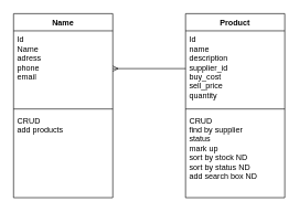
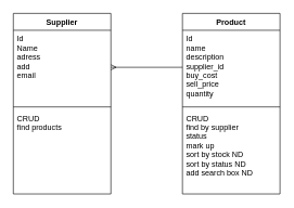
  <mxCell id="0" />
  <mxCell id="1" parent="0" />
  <mxCell id="2" value="Product" style="swimlane;fontStyle=1;align=center;verticalAlign=top;childLayout=stackLayout;horizontal=1;startSize=26;horizontalStack=0;resizeParent=1;resizeParentMax=0;resizeLast=0;collapsible=1;marginBottom=0;" parent="1" vertex="1"><mxGeometry x="280" y="20" width="150" height="278" as="geometry" /></mxCell>
  <mxCell id="3" value="Id&#10;name&#10;description&#10;supplier_id&#10;buy_cost&#10;sell_price&#10;quantity" style="text;strokeColor=none;fillColor=none;align=left;verticalAlign=top;spacingLeft=4;spacingRight=4;overflow=hidden;rotatable=0;points=[[0,0.5],[1,0.5]];portConstraint=eastwest;" parent="2" vertex="1"><mxGeometry y="26" width="150" height="114" as="geometry" /></mxCell>
  <mxCell id="4" value="" style="line;strokeWidth=1;fillColor=none;align=left;verticalAlign=middle;spacingTop=-1;spacingLeft=3;spacingRight=3;rotatable=0;labelPosition=right;points=[];portConstraint=eastwest;" parent="2" vertex="1"><mxGeometry y="140" width="150" height="8" as="geometry" /></mxCell>
  <mxCell id="5" value="CRUD&#10;find by supplier&#10;status&#10;mark up&#10;sort by stock ND&#10;sort by status ND&#10;add search box ND" style="text;strokeColor=none;fillColor=none;align=left;verticalAlign=top;spacingLeft=4;spacingRight=4;overflow=hidden;rotatable=0;points=[[0,0.5],[1,0.5]];portConstraint=eastwest;fontColor=#000000;" parent="2" vertex="1"><mxGeometry y="148" width="150" height="130" as="geometry" /></mxCell>
- <mxCell id="6" value="Name" style="swimlane;fontStyle=1;align=center;verticalAlign=top;childLayout=stackLayout;horizontal=1;startSize=26;horizontalStack=0;resizeParent=1;resizeParentMax=0;resizeLast=0;collapsible=1;marginBottom=0;" parent="1" vertex="1"><mxGeometry x="20" y="20" width="150" height="278" as="geometry" /></mxCell>
- <mxCell id="7" value="Id&#10;Name&#10;adress&#10;phone&#10;email" style="text;strokeColor=none;fillColor=none;align=left;verticalAlign=top;spacingLeft=4;spacingRight=4;overflow=hidden;rotatable=0;points=[[0,0.5],[1,0.5]];portConstraint=eastwest;" parent="6" vertex="1"><mxGeometry y="26" width="150" height="114" as="geometry" /></mxCell>
+ <mxCell id="6" value="Supplier" style="swimlane;fontStyle=1;align=center;verticalAlign=top;childLayout=stackLayout;horizontal=1;startSize=26;horizontalStack=0;resizeParent=1;resizeParentMax=0;resizeLast=0;collapsible=1;marginBottom=0;" parent="1" vertex="1"><mxGeometry x="20" y="20" width="150" height="278" as="geometry" /></mxCell>
+ <mxCell id="7" value="Id&#10;Name&#10;adress&#10;add&#10;email" style="text;strokeColor=none;fillColor=none;align=left;verticalAlign=top;spacingLeft=4;spacingRight=4;overflow=hidden;rotatable=0;points=[[0,0.5],[1,0.5]];portConstraint=eastwest;" parent="6" vertex="1"><mxGeometry y="26" width="150" height="114" as="geometry" /></mxCell>
  <mxCell id="8" value="" style="line;strokeWidth=1;fillColor=none;align=left;verticalAlign=middle;spacingTop=-1;spacingLeft=3;spacingRight=3;rotatable=0;labelPosition=right;points=[];portConstraint=eastwest;" parent="6" vertex="1"><mxGeometry y="140" width="150" height="8" as="geometry" /></mxCell>
- <mxCell id="9" value="CRUD&#10;add products" style="text;strokeColor=none;fillColor=none;align=left;verticalAlign=top;spacingLeft=4;spacingRight=4;overflow=hidden;rotatable=0;points=[[0,0.5],[1,0.5]];portConstraint=eastwest;fontColor=#000000;" parent="6" vertex="1"><mxGeometry y="148" width="150" height="130" as="geometry" /></mxCell>
+ <mxCell id="9" value="CRUD&#10;find products" style="text;strokeColor=none;fillColor=none;align=left;verticalAlign=top;spacingLeft=4;spacingRight=4;overflow=hidden;rotatable=0;points=[[0,0.5],[1,0.5]];portConstraint=eastwest;fontColor=#000000;" parent="6" vertex="1"><mxGeometry y="148" width="150" height="130" as="geometry" /></mxCell>
  <mxCell id="10" style="edgeStyle=none;rounded=0;orthogonalLoop=1;jettySize=auto;html=1;exitX=0;exitY=0.5;exitDx=0;exitDy=0;entryX=1;entryY=0.5;entryDx=0;entryDy=0;startArrow=none;startFill=0;endArrow=ERmany;endFill=0;" edge="1" parent="1" source="3" target="7"><mxGeometry relative="1" as="geometry" /></mxCell>
